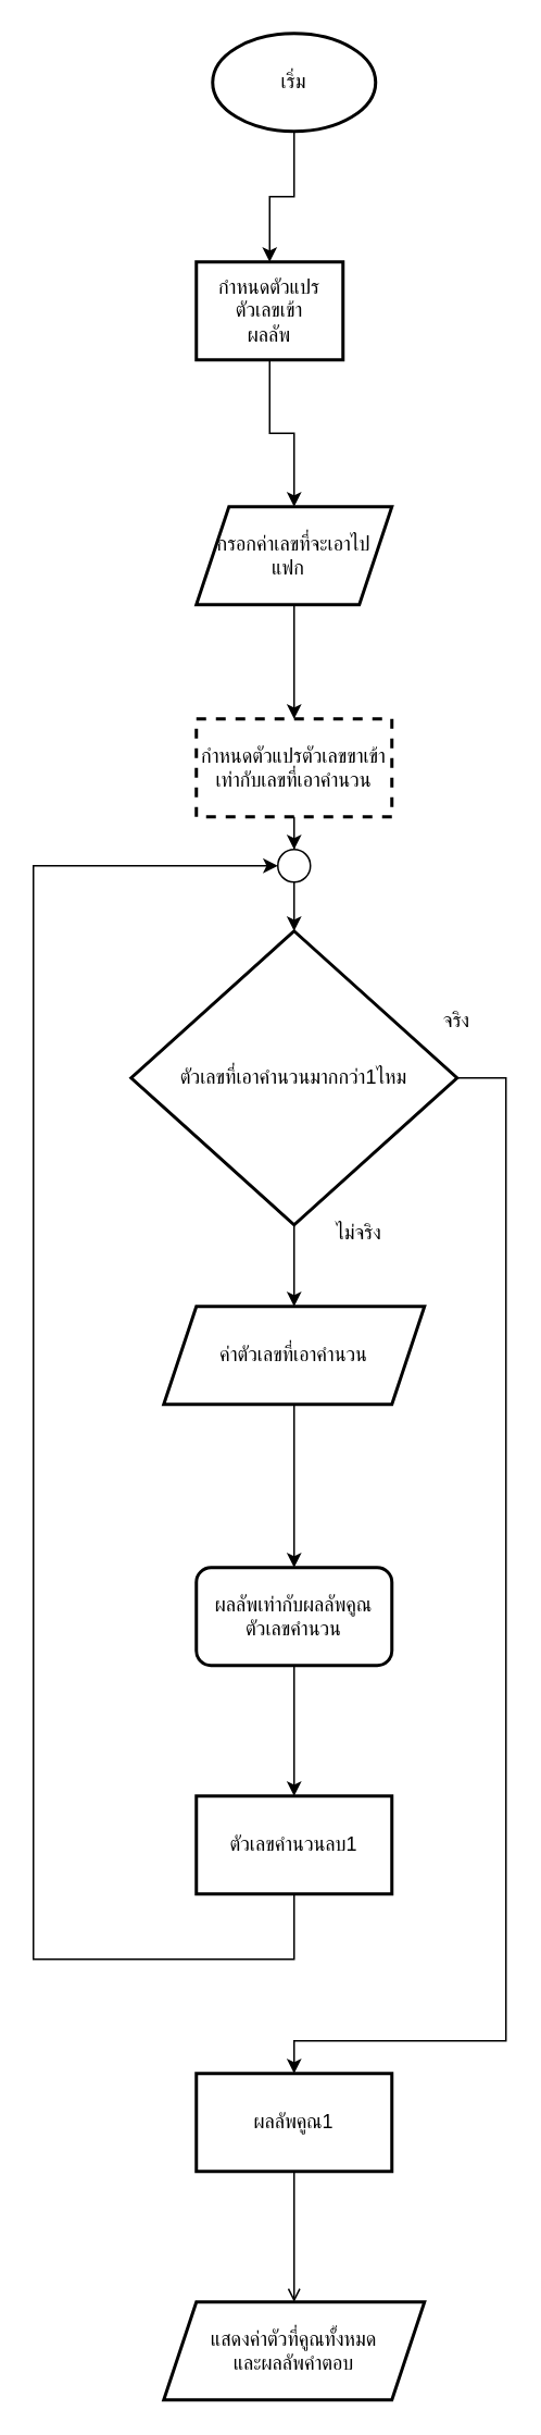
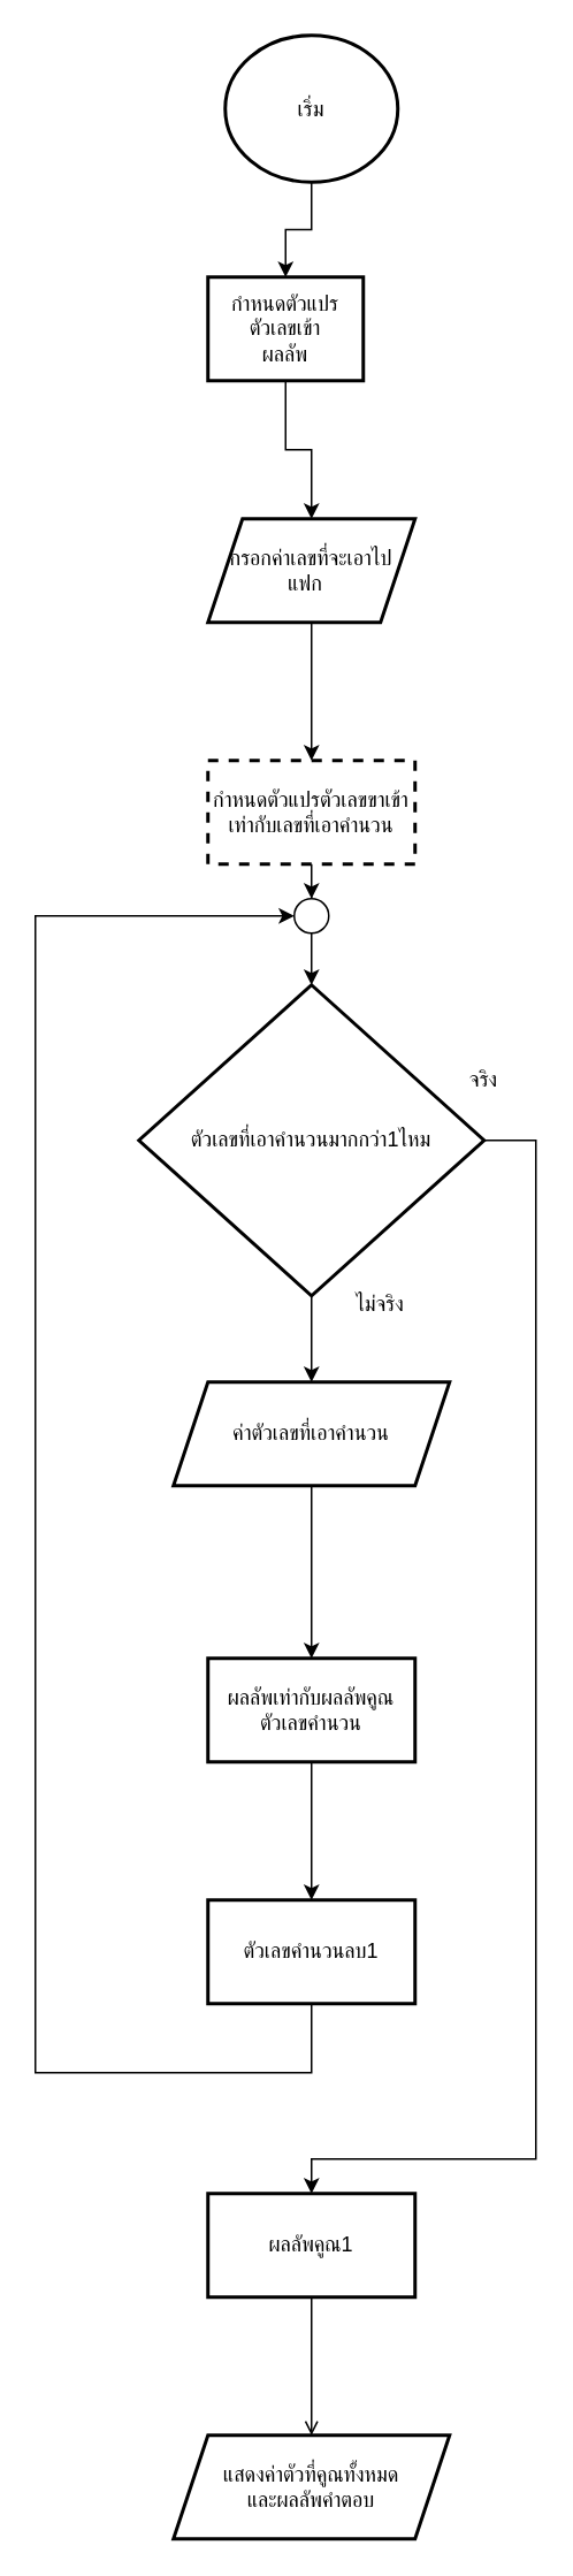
  <mxCell id="0" />
  <mxCell id="1" parent="0" />
  <mxCell id="2" value="" style="edgeStyle=orthogonalEdgeStyle;rounded=0;orthogonalLoop=1;jettySize=auto;html=1;" edge="1" parent="1" source="3" target="5"><mxGeometry relative="1" as="geometry" /></mxCell>
- <mxCell id="3" value="เริ่ม" style="strokeWidth=2;html=1;shape=mxgraph.flowchart.start_1;whiteSpace=wrap;" vertex="1" parent="1"><mxGeometry x="130" y="20" width="100" height="60" as="geometry" /></mxCell>
+ <mxCell id="3" value="เริ่ม" style="strokeWidth=2;html=1;shape=mxgraph.flowchart.start_1;whiteSpace=wrap;" vertex="1" parent="1"><mxGeometry x="130" y="20" width="100" height="85" as="geometry" /></mxCell>
  <mxCell id="4" value="" style="edgeStyle=orthogonalEdgeStyle;rounded=0;orthogonalLoop=1;jettySize=auto;html=1;" edge="1" parent="1" source="5" target="7"><mxGeometry relative="1" as="geometry" /></mxCell>
  <mxCell id="5" value="กำหนดตัวแปร&lt;div&gt;ตัวเลขเข้า&lt;/div&gt;&lt;div&gt;ผลลัพ&lt;/div&gt;" style="whiteSpace=wrap;html=1;strokeWidth=2;" vertex="1" parent="1"><mxGeometry x="120" y="160" width="90" height="60" as="geometry" /></mxCell>
  <mxCell id="6" value="" style="edgeStyle=orthogonalEdgeStyle;rounded=0;orthogonalLoop=1;jettySize=auto;html=1;" edge="1" parent="1" source="7" target="9"><mxGeometry relative="1" as="geometry" /></mxCell>
- <mxCell id="7" value="กรอกค่าเลขที่จะเอาไปแฟก&lt;span style=&quot;white-space: pre;&quot;&gt;&#09;&lt;/span&gt;" style="shape=parallelogram;perimeter=parallelogramPerimeter;whiteSpace=wrap;html=1;fixedSize=1;strokeWidth=2;" vertex="1" parent="1"><mxGeometry x="120" y="310" width="120" height="60" as="geometry" /></mxCell>
+ <mxCell id="7" value="กรอกค่าเลขที่จะเอาไปแฟก&lt;span style=&quot;white-space: pre;&quot;&gt;&#09;&lt;/span&gt;" style="shape=parallelogram;perimeter=parallelogramPerimeter;whiteSpace=wrap;html=1;fixedSize=1;strokeWidth=2;" vertex="1" parent="1"><mxGeometry x="120" y="300" width="120" height="60" as="geometry" /></mxCell>
  <mxCell id="8" value="" style="edgeStyle=orthogonalEdgeStyle;rounded=0;orthogonalLoop=1;jettySize=auto;html=1;" edge="1" parent="1" source="22" target="12"><mxGeometry relative="1" as="geometry" /></mxCell>
  <mxCell id="9" value="กำหนดตัวแปรตัวเลขขาเข้าเท่ากับเลขที่เอาคำนวน" style="whiteSpace=wrap;html=1;strokeWidth=2;dashed=1;" vertex="1" parent="1"><mxGeometry x="120" y="440" width="120" height="60" as="geometry" /></mxCell>
  <mxCell id="10" value="" style="edgeStyle=orthogonalEdgeStyle;rounded=0;orthogonalLoop=1;jettySize=auto;html=1;" edge="1" parent="1" source="12" target="14"><mxGeometry relative="1" as="geometry" /></mxCell>
  <mxCell id="11" style="edgeStyle=orthogonalEdgeStyle;rounded=0;orthogonalLoop=1;jettySize=auto;html=1;" edge="1" parent="1" source="12"><mxGeometry relative="1" as="geometry"><mxPoint x="180" y="1270" as="targetPoint" /><Array as="points"><mxPoint x="310" y="660" /><mxPoint x="310" y="1250" /></Array></mxGeometry></mxCell>
  <mxCell id="12" value="ตัวเลขที่เอาคำนวนมากกว่า1ไหม" style="rhombus;whiteSpace=wrap;html=1;strokeWidth=2;" vertex="1" parent="1"><mxGeometry x="80" y="570" width="200" height="180" as="geometry" /></mxCell>
  <mxCell id="13" value="" style="edgeStyle=orthogonalEdgeStyle;rounded=0;orthogonalLoop=1;jettySize=auto;html=1;" edge="1" parent="1" source="14" target="18"><mxGeometry relative="1" as="geometry" /></mxCell>
  <mxCell id="14" value="ค่าตัวเลขที่เอาคำนวน" style="shape=parallelogram;perimeter=parallelogramPerimeter;whiteSpace=wrap;html=1;fixedSize=1;strokeWidth=2;" vertex="1" parent="1"><mxGeometry x="100" y="800" width="160" height="60" as="geometry" /></mxCell>
  <mxCell id="15" value="ไม่จริง" style="text;html=1;align=center;verticalAlign=middle;whiteSpace=wrap;rounded=0;" vertex="1" parent="1"><mxGeometry x="190" y="740" width="60" height="30" as="geometry" /></mxCell>
  <mxCell id="16" value="จริง" style="text;html=1;align=center;verticalAlign=middle;whiteSpace=wrap;rounded=0;" vertex="1" parent="1"><mxGeometry x="250" y="610" width="60" height="30" as="geometry" /></mxCell>
  <mxCell id="17" value="" style="edgeStyle=orthogonalEdgeStyle;rounded=0;orthogonalLoop=1;jettySize=auto;html=1;" edge="1" parent="1" source="18" target="20"><mxGeometry relative="1" as="geometry" /></mxCell>
- <mxCell id="18" value="ผลลัพเท่ากับผลลัพคูณตัวเลขคำนวน" style="whiteSpace=wrap;html=1;strokeWidth=2;rounded=1;" vertex="1" parent="1"><mxGeometry x="120" y="960" width="120" height="60" as="geometry" /></mxCell>
+ <mxCell id="18" value="ผลลัพเท่ากับผลลัพคูณตัวเลขคำนวน" style="whiteSpace=wrap;html=1;strokeWidth=2;" vertex="1" parent="1"><mxGeometry x="120" y="960" width="120" height="60" as="geometry" /></mxCell>
  <mxCell id="19" style="edgeStyle=orthogonalEdgeStyle;rounded=0;orthogonalLoop=1;jettySize=auto;html=1;entryX=0;entryY=0.5;entryDx=0;entryDy=0;entryPerimeter=0;" edge="1" parent="1" source="20" target="22"><mxGeometry relative="1" as="geometry"><mxPoint x="170" y="530" as="targetPoint" /><Array as="points"><mxPoint x="180" y="1200" /><mxPoint x="20" y="1200" /><mxPoint x="20" y="530" /></Array></mxGeometry></mxCell>
  <mxCell id="20" value="ตัวเลขคำนวนลบ1" style="whiteSpace=wrap;html=1;strokeWidth=2;" vertex="1" parent="1"><mxGeometry x="120" y="1100" width="120" height="60" as="geometry" /></mxCell>
  <mxCell id="21" value="" style="edgeStyle=orthogonalEdgeStyle;rounded=0;orthogonalLoop=1;jettySize=auto;html=1;" edge="1" parent="1" source="9" target="22"><mxGeometry relative="1" as="geometry"><mxPoint x="180" y="500" as="sourcePoint" /><mxPoint x="180" y="570" as="targetPoint" /></mxGeometry></mxCell>
  <mxCell id="22" value="" style="verticalLabelPosition=bottom;verticalAlign=top;html=1;shape=mxgraph.flowchart.on-page_reference;" vertex="1" parent="1"><mxGeometry x="170" y="520" width="20" height="20" as="geometry" /></mxCell>
  <mxCell id="23" value="" style="edgeStyle=orthogonalEdgeStyle;rounded=0;orthogonalLoop=1;jettySize=auto;html=1;endArrow=open;" edge="1" parent="1" source="24" target="25"><mxGeometry relative="1" as="geometry" /></mxCell>
  <mxCell id="24" value="ผลลัพคูณ1" style="whiteSpace=wrap;html=1;strokeWidth=2;" vertex="1" parent="1"><mxGeometry x="120" y="1270" width="120" height="60" as="geometry" /></mxCell>
  <mxCell id="25" value="แสดงค่าตัวที่คูณทั้งหมด&lt;div&gt;และผลลัพคำตอบ&lt;/div&gt;" style="shape=parallelogram;perimeter=parallelogramPerimeter;whiteSpace=wrap;html=1;fixedSize=1;strokeWidth=2;" vertex="1" parent="1"><mxGeometry x="100" y="1410" width="160" height="60" as="geometry" /></mxCell>
